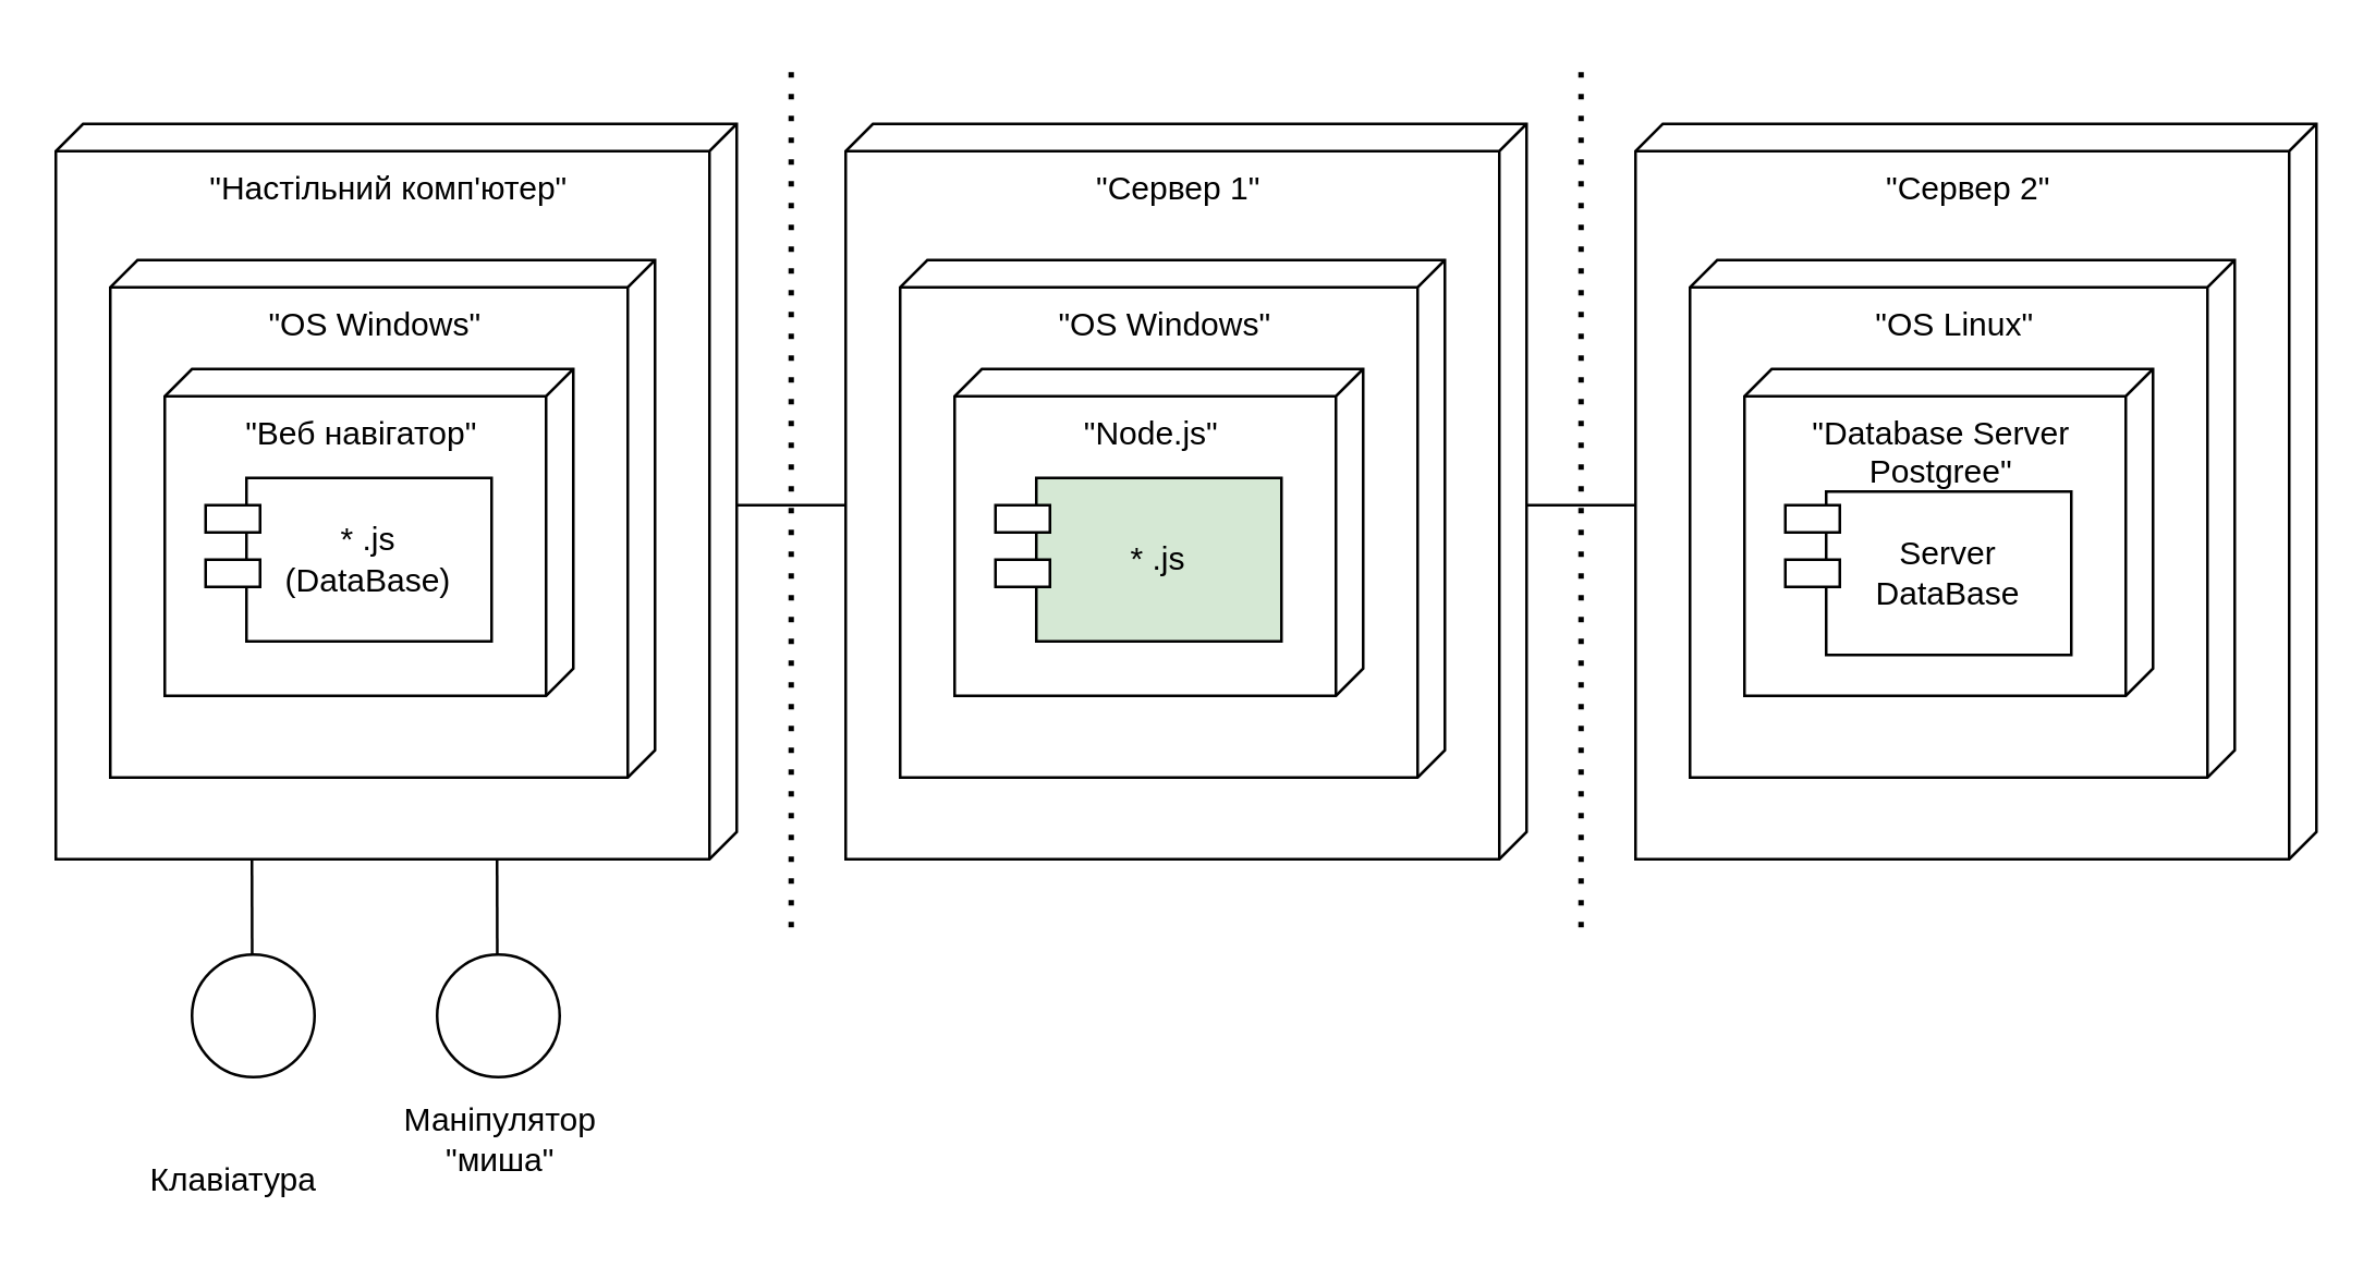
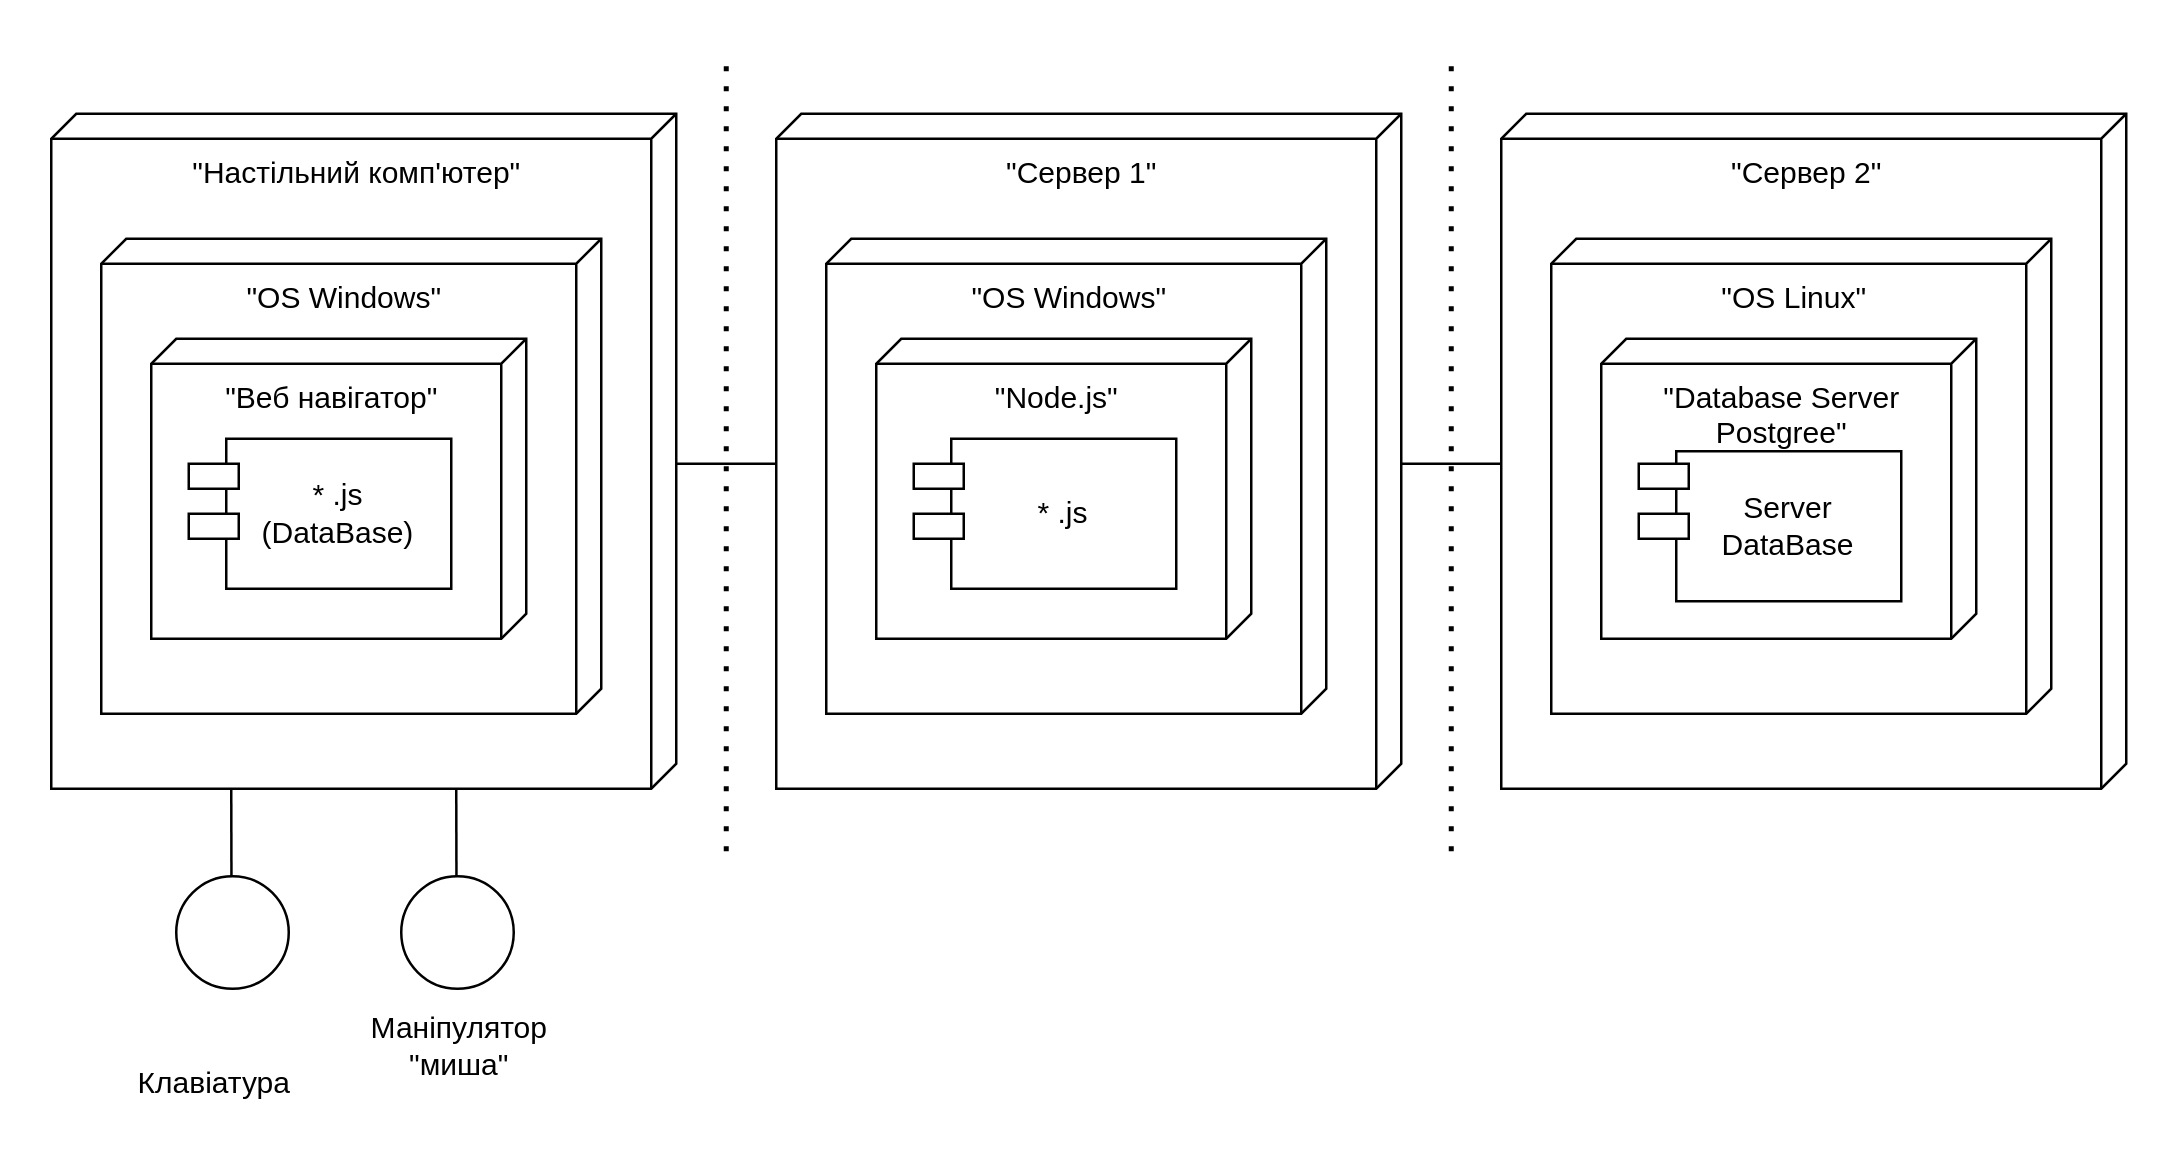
  <mxCell id="0" />
  <mxCell id="1" parent="0" />
  <mxCell id="2" value="&quot;Настільний комп'ютер&quot;" style="verticalAlign=top;align=center;shape=cube;size=10;direction=south;fontStyle=0;html=1;boundedLbl=1;spacingLeft=5;whiteSpace=wrap;" vertex="1" parent="1"><mxGeometry x="20" y="45" width="250" height="270" as="geometry" /></mxCell>
  <mxCell id="3" value="&quot;OS Windows&quot;" style="verticalAlign=top;align=center;shape=cube;size=10;direction=south;html=1;boundedLbl=1;spacingLeft=5;whiteSpace=wrap;" vertex="1" parent="2"><mxGeometry width="200" height="190" relative="1" as="geometry"><mxPoint x="20" y="50" as="offset" /></mxGeometry></mxCell>
  <mxCell id="4" value="&quot;Веб навігатор&quot;" style="verticalAlign=top;align=center;shape=cube;size=10;direction=south;html=1;boundedLbl=1;spacingLeft=5;whiteSpace=wrap;" vertex="1" parent="2"><mxGeometry width="150" height="120" relative="1" as="geometry"><mxPoint x="40" y="90" as="offset" /></mxGeometry></mxCell>
  <mxCell id="5" value="* .js&lt;br&gt;(DataBase)" style="rounded=0;whiteSpace=wrap;html=1;" vertex="1" parent="2"><mxGeometry x="70" y="130" width="90" height="60" as="geometry" /></mxCell>
  <mxCell id="6" value="" style="rounded=0;whiteSpace=wrap;html=1;" vertex="1" parent="2"><mxGeometry x="55" y="140" width="20" height="10" as="geometry" /></mxCell>
  <mxCell id="7" value="" style="rounded=0;whiteSpace=wrap;html=1;" vertex="1" parent="2"><mxGeometry x="55" y="160" width="20" height="10" as="geometry" /></mxCell>
  <mxCell id="8" value="&quot;Сервер 1&quot;" style="verticalAlign=top;align=center;shape=cube;size=10;direction=south;fontStyle=0;html=1;boundedLbl=1;spacingLeft=5;whiteSpace=wrap;" vertex="1" parent="1"><mxGeometry x="310" y="45" width="250" height="270" as="geometry" /></mxCell>
  <mxCell id="9" value="&quot;OS Windows&quot;" style="verticalAlign=top;align=center;shape=cube;size=10;direction=south;html=1;boundedLbl=1;spacingLeft=5;whiteSpace=wrap;" vertex="1" parent="8"><mxGeometry width="200" height="190" relative="1" as="geometry"><mxPoint x="20" y="50" as="offset" /></mxGeometry></mxCell>
  <mxCell id="10" value="&quot;Node.js&quot;" style="verticalAlign=top;align=center;shape=cube;size=10;direction=south;html=1;boundedLbl=1;spacingLeft=5;whiteSpace=wrap;" vertex="1" parent="8"><mxGeometry width="150" height="120" relative="1" as="geometry"><mxPoint x="40" y="90" as="offset" /></mxGeometry></mxCell>
- <mxCell id="11" value="* .js" style="rounded=0;whiteSpace=wrap;html=1;fillColor=#d5e8d4;" vertex="1" parent="8"><mxGeometry x="70" y="130" width="90" height="60" as="geometry" /></mxCell>
+ <mxCell id="11" value="* .js" style="rounded=0;whiteSpace=wrap;html=1;" vertex="1" parent="8"><mxGeometry x="70" y="130" width="90" height="60" as="geometry" /></mxCell>
  <mxCell id="12" value="" style="rounded=0;whiteSpace=wrap;html=1;" vertex="1" parent="8"><mxGeometry x="55" y="140" width="20" height="10" as="geometry" /></mxCell>
  <mxCell id="13" value="" style="rounded=0;whiteSpace=wrap;html=1;" vertex="1" parent="8"><mxGeometry x="55" y="160" width="20" height="10" as="geometry" /></mxCell>
  <mxCell id="14" value="&quot;Сервер 2&quot;" style="verticalAlign=top;align=center;shape=cube;size=10;direction=south;fontStyle=0;html=1;boundedLbl=1;spacingLeft=5;whiteSpace=wrap;" vertex="1" parent="1"><mxGeometry x="600" y="45" width="250" height="270" as="geometry" /></mxCell>
  <mxCell id="15" value="&quot;OS Linux&quot;" style="verticalAlign=top;align=center;shape=cube;size=10;direction=south;html=1;boundedLbl=1;spacingLeft=5;whiteSpace=wrap;" vertex="1" parent="14"><mxGeometry width="200" height="190" relative="1" as="geometry"><mxPoint x="20" y="50" as="offset" /></mxGeometry></mxCell>
  <mxCell id="16" value="&lt;font style=&quot;font-size: 12px;&quot;&gt;&quot;Database Server Postgree&quot;&lt;/font&gt;" style="verticalAlign=top;align=center;shape=cube;size=10;direction=south;html=1;boundedLbl=1;spacingLeft=5;whiteSpace=wrap;" vertex="1" parent="14"><mxGeometry width="150" height="120" relative="1" as="geometry"><mxPoint x="40" y="90" as="offset" /></mxGeometry></mxCell>
  <mxCell id="17" value="Server DataBase" style="rounded=0;whiteSpace=wrap;html=1;" vertex="1" parent="14"><mxGeometry x="70" y="135" width="90" height="60" as="geometry" /></mxCell>
  <mxCell id="18" value="" style="rounded=0;whiteSpace=wrap;html=1;" vertex="1" parent="14"><mxGeometry x="55" y="140" width="20" height="10" as="geometry" /></mxCell>
  <mxCell id="19" value="" style="rounded=0;whiteSpace=wrap;html=1;" vertex="1" parent="14"><mxGeometry x="55" y="160" width="20" height="10" as="geometry" /></mxCell>
  <mxCell id="20" value="" style="endArrow=none;dashed=1;html=1;dashPattern=1 3;strokeWidth=2;rounded=0;" edge="1" parent="1"><mxGeometry width="50" height="50" relative="1" as="geometry"><mxPoint x="290" y="340" as="sourcePoint" /><mxPoint x="290" y="20" as="targetPoint" /></mxGeometry></mxCell>
  <mxCell id="21" value="" style="endArrow=none;dashed=1;html=1;dashPattern=1 3;strokeWidth=2;rounded=0;" edge="1" parent="1"><mxGeometry width="50" height="50" relative="1" as="geometry"><mxPoint x="580" y="340" as="sourcePoint" /><mxPoint x="580" y="20" as="targetPoint" /></mxGeometry></mxCell>
  <mxCell id="22" value="" style="endArrow=none;html=1;rounded=0;" edge="1" parent="1"><mxGeometry width="50" height="50" relative="1" as="geometry"><mxPoint x="270" y="185" as="sourcePoint" /><mxPoint x="310" y="185" as="targetPoint" /></mxGeometry></mxCell>
  <mxCell id="23" value="" style="endArrow=none;html=1;rounded=0;" edge="1" parent="1"><mxGeometry width="50" height="50" relative="1" as="geometry"><mxPoint x="560" y="185" as="sourcePoint" /><mxPoint x="600" y="185" as="targetPoint" /></mxGeometry></mxCell>
  <mxCell id="24" value="" style="group" vertex="1" connectable="0" parent="1"><mxGeometry x="70" y="315" width="45" height="80" as="geometry" /></mxCell>
  <mxCell id="25" value="" style="ellipse;whiteSpace=wrap;html=1;aspect=fixed;" vertex="1" parent="24"><mxGeometry y="35" width="45" height="45" as="geometry" /></mxCell>
  <mxCell id="26" value="" style="endArrow=none;html=1;rounded=0;" edge="1" parent="24"><mxGeometry width="50" height="50" relative="1" as="geometry"><mxPoint x="22.08" y="35" as="sourcePoint" /><mxPoint x="22" as="targetPoint" /></mxGeometry></mxCell>
  <mxCell id="27" value="" style="group" vertex="1" connectable="0" parent="1"><mxGeometry x="160" y="315" width="45" height="80" as="geometry" /></mxCell>
  <mxCell id="28" value="" style="ellipse;whiteSpace=wrap;html=1;aspect=fixed;" vertex="1" parent="27"><mxGeometry y="35" width="45" height="45" as="geometry" /></mxCell>
  <mxCell id="29" value="" style="endArrow=none;html=1;rounded=0;" edge="1" parent="27"><mxGeometry width="50" height="50" relative="1" as="geometry"><mxPoint x="22.08" y="35" as="sourcePoint" /><mxPoint x="22" as="targetPoint" /></mxGeometry></mxCell>
  <mxCell id="30" value="Клавіатура" style="text;html=1;align=center;verticalAlign=middle;resizable=0;points=[];autosize=1;strokeColor=none;fillColor=none;" vertex="1" parent="1"><mxGeometry x="45" y="418" width="80" height="30" as="geometry" /></mxCell>
  <mxCell id="31" value="Маніпулятор&lt;br&gt;&quot;миша&quot;" style="text;html=1;align=center;verticalAlign=middle;resizable=0;points=[];autosize=1;strokeColor=none;fillColor=none;" vertex="1" parent="1"><mxGeometry x="137.5" y="398" width="90" height="40" as="geometry" /></mxCell>
